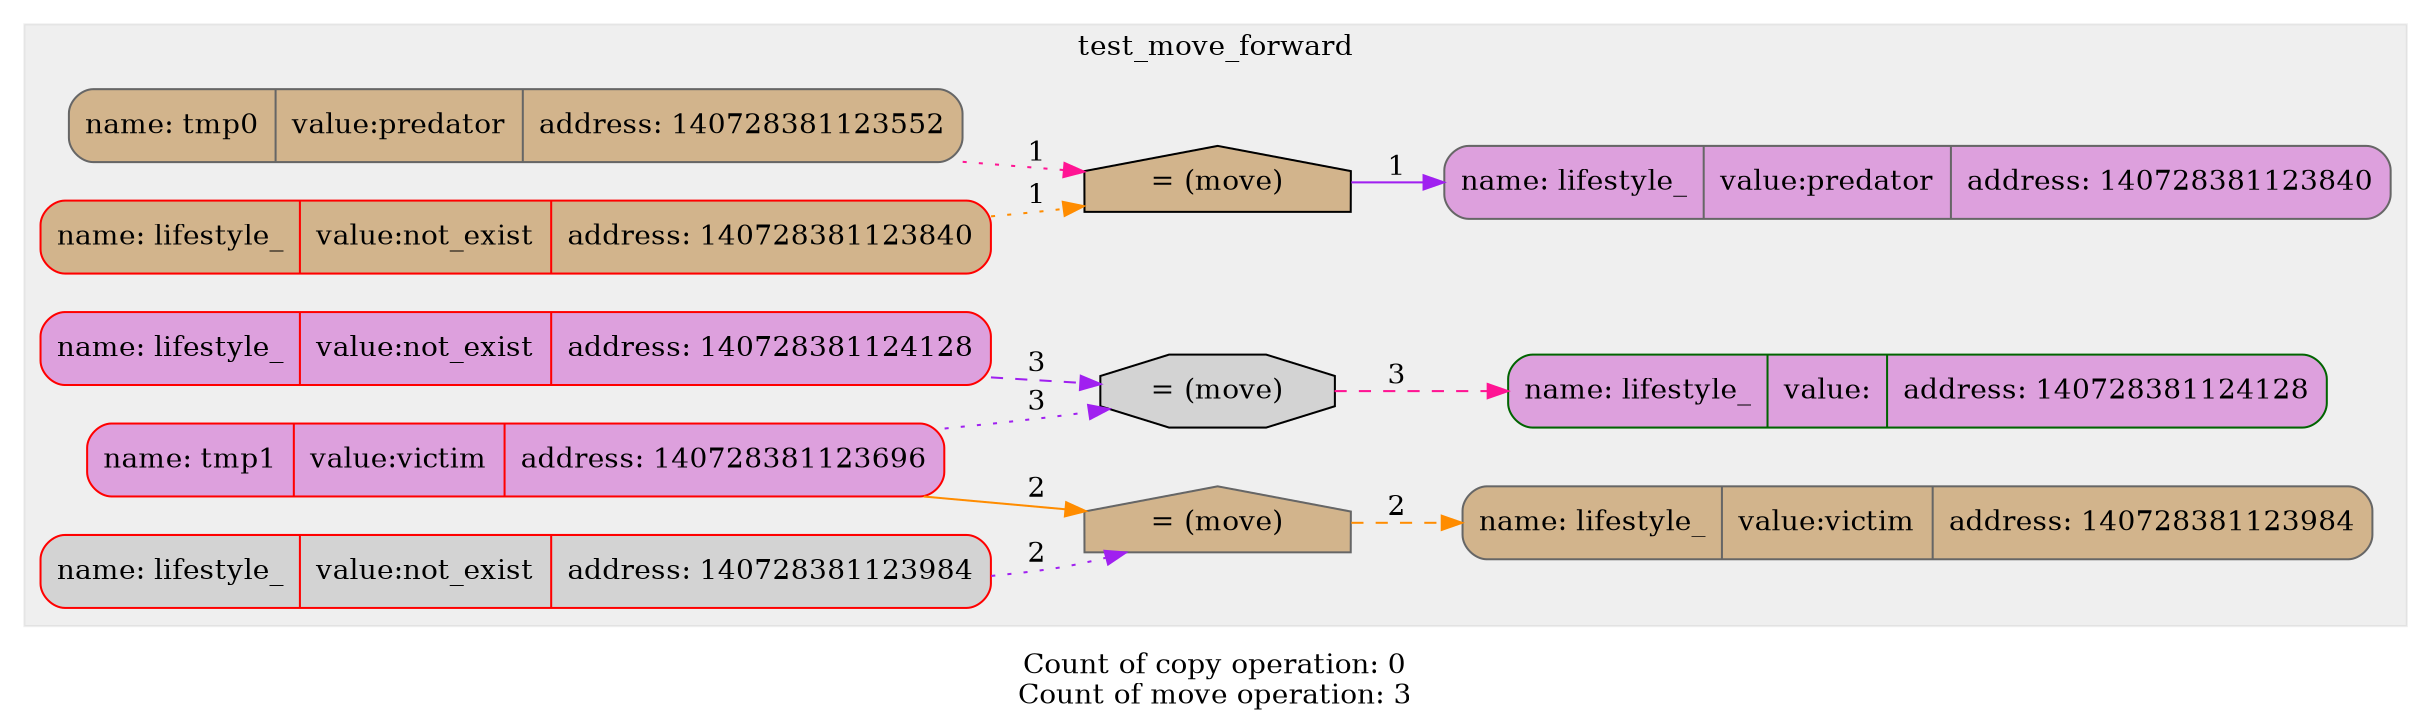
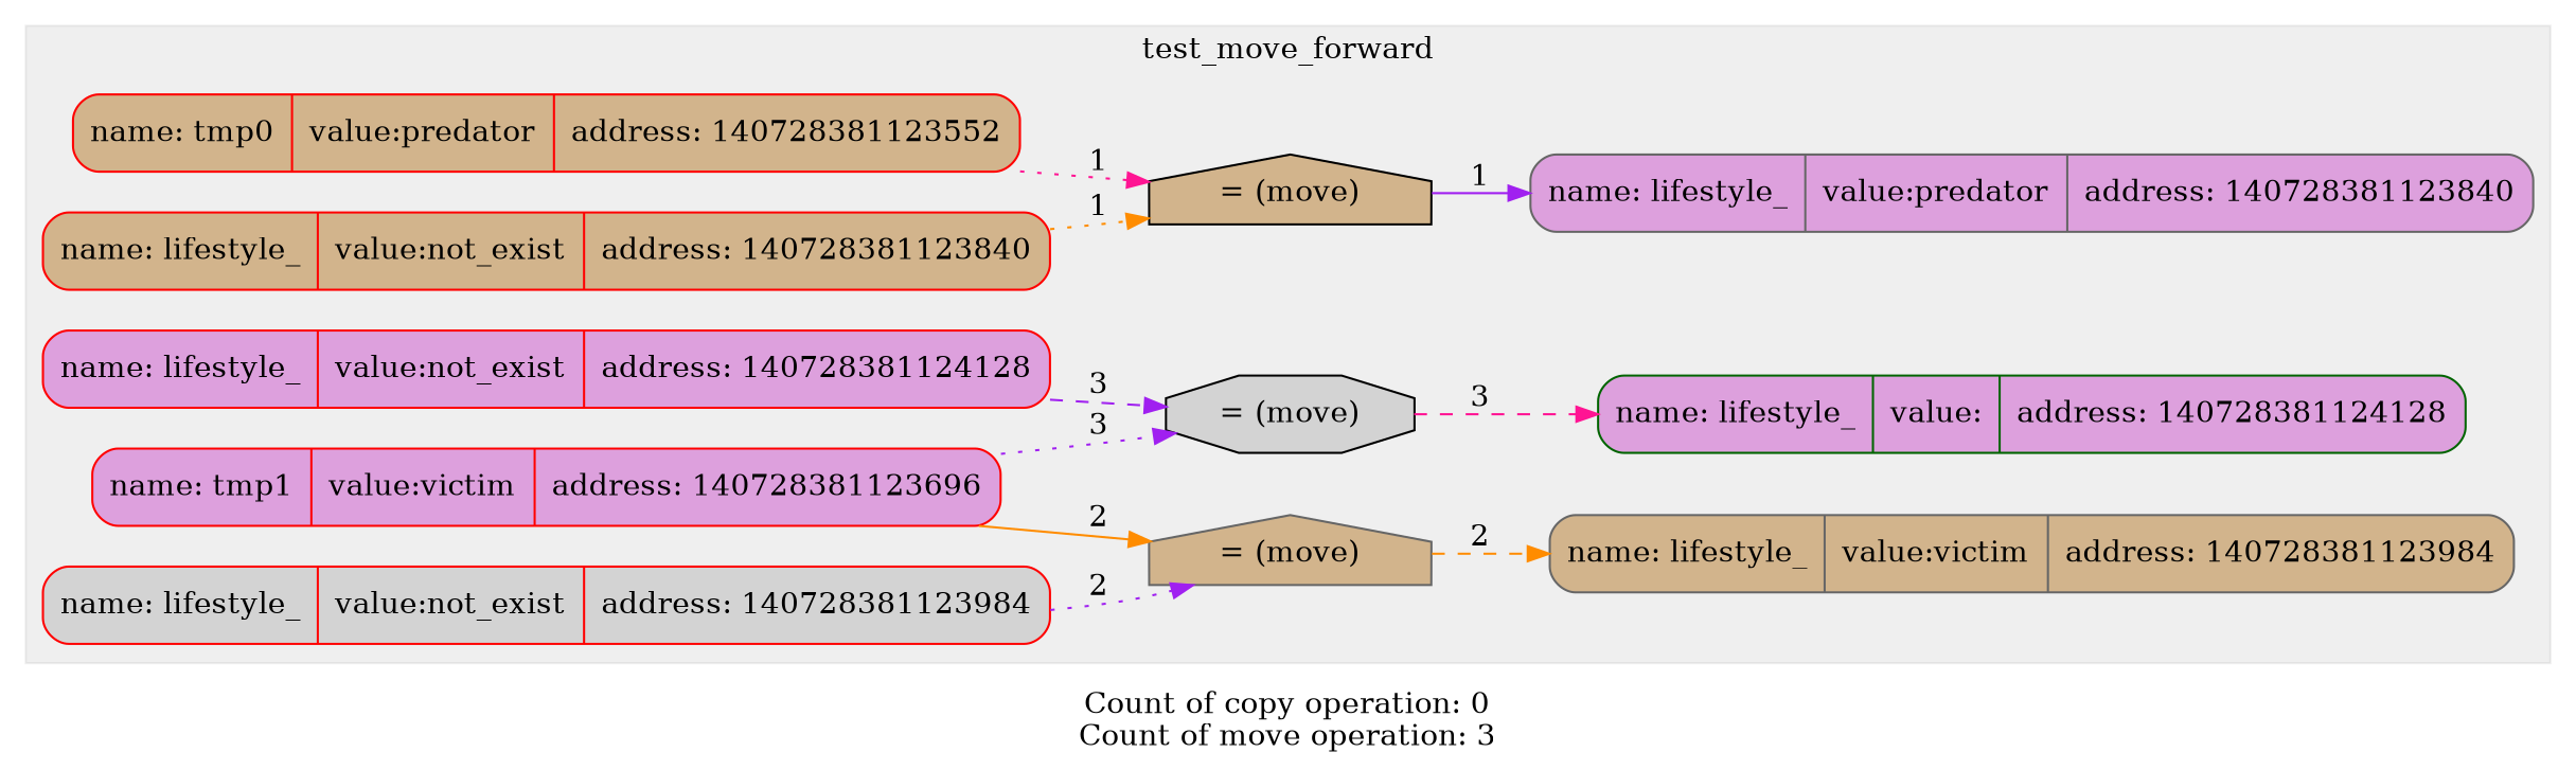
  digraph {
    label="Count of copy operation: 0\nCount of move operation: 3"
    trankdir=HR
    rankdir=LR
    node [shape=Mrecord style=filled fillcolor=tan color=gray40]
    edge [style=dotted color=purple]
-   n1 [label="{ {name: tmp0} | {value:predator} | {address: 140728381123552}} "]
+   n1 [label="{ {name: tmp0} | {value:predator} | {address: 140728381123552}} " color=red]
    n2 [color=black label="= (move)" shape=house]
    n3 [label="{ {name: tmp1} | {value:victim} | {address: 140728381123696}} " fillcolor=plum color=red]
    n4 [label="= (move)" shape=house]
    n5 [color=black label="= (move)" shape=octagon fillcolor=lightgrey]
    n6 [label="{ {name: lifestyle_} | {value:not_exist} | {address: 140728381123840}} " color=red]
    n7 [label="{ {name: lifestyle_} | {value:predator} | {address: 140728381123840}} " fillcolor=plum]
    n8 [label="{ {name: lifestyle_} | {value:not_exist} | {address: 140728381123984}} " fillcolor=lightgrey color=red]
    n9 [label="{ {name: lifestyle_} | {value:victim} | {address: 140728381123984}} "]
    n10 [label="{ {name: lifestyle_} | {value:not_exist} | {address: 140728381124128}} " fillcolor=plum color=red]
    n11 [label="{ {name: lifestyle_} | {value:} | {address: 140728381124128}} " fillcolor=plum color=darkgreen]
    subgraph cluster_1 {
      color="#00000010"
      label=test_move_forward
      style=filled
      n1
      n2
      n3
      n4
      n5
      n6
      n7
      n8
      n9
      n10
      n11
    }
    n1 -> n2 [label=1 color=deeppink]
    n2 -> n7 [label=1 style=solid]
    n3 -> n4 [label=2 style=solid color=darkorange]
    n3 -> n5 [label=3]
    n4 -> n9 [label=2 color=darkorange style=dashed]
    n5 -> n11 [label=3 color=deeppink style=dashed]
    n6 -> n2 [label=1 color=darkorange]
    n8 -> n4 [label=2]
    n10 -> n5 [label=3 style=dashed]
  }
